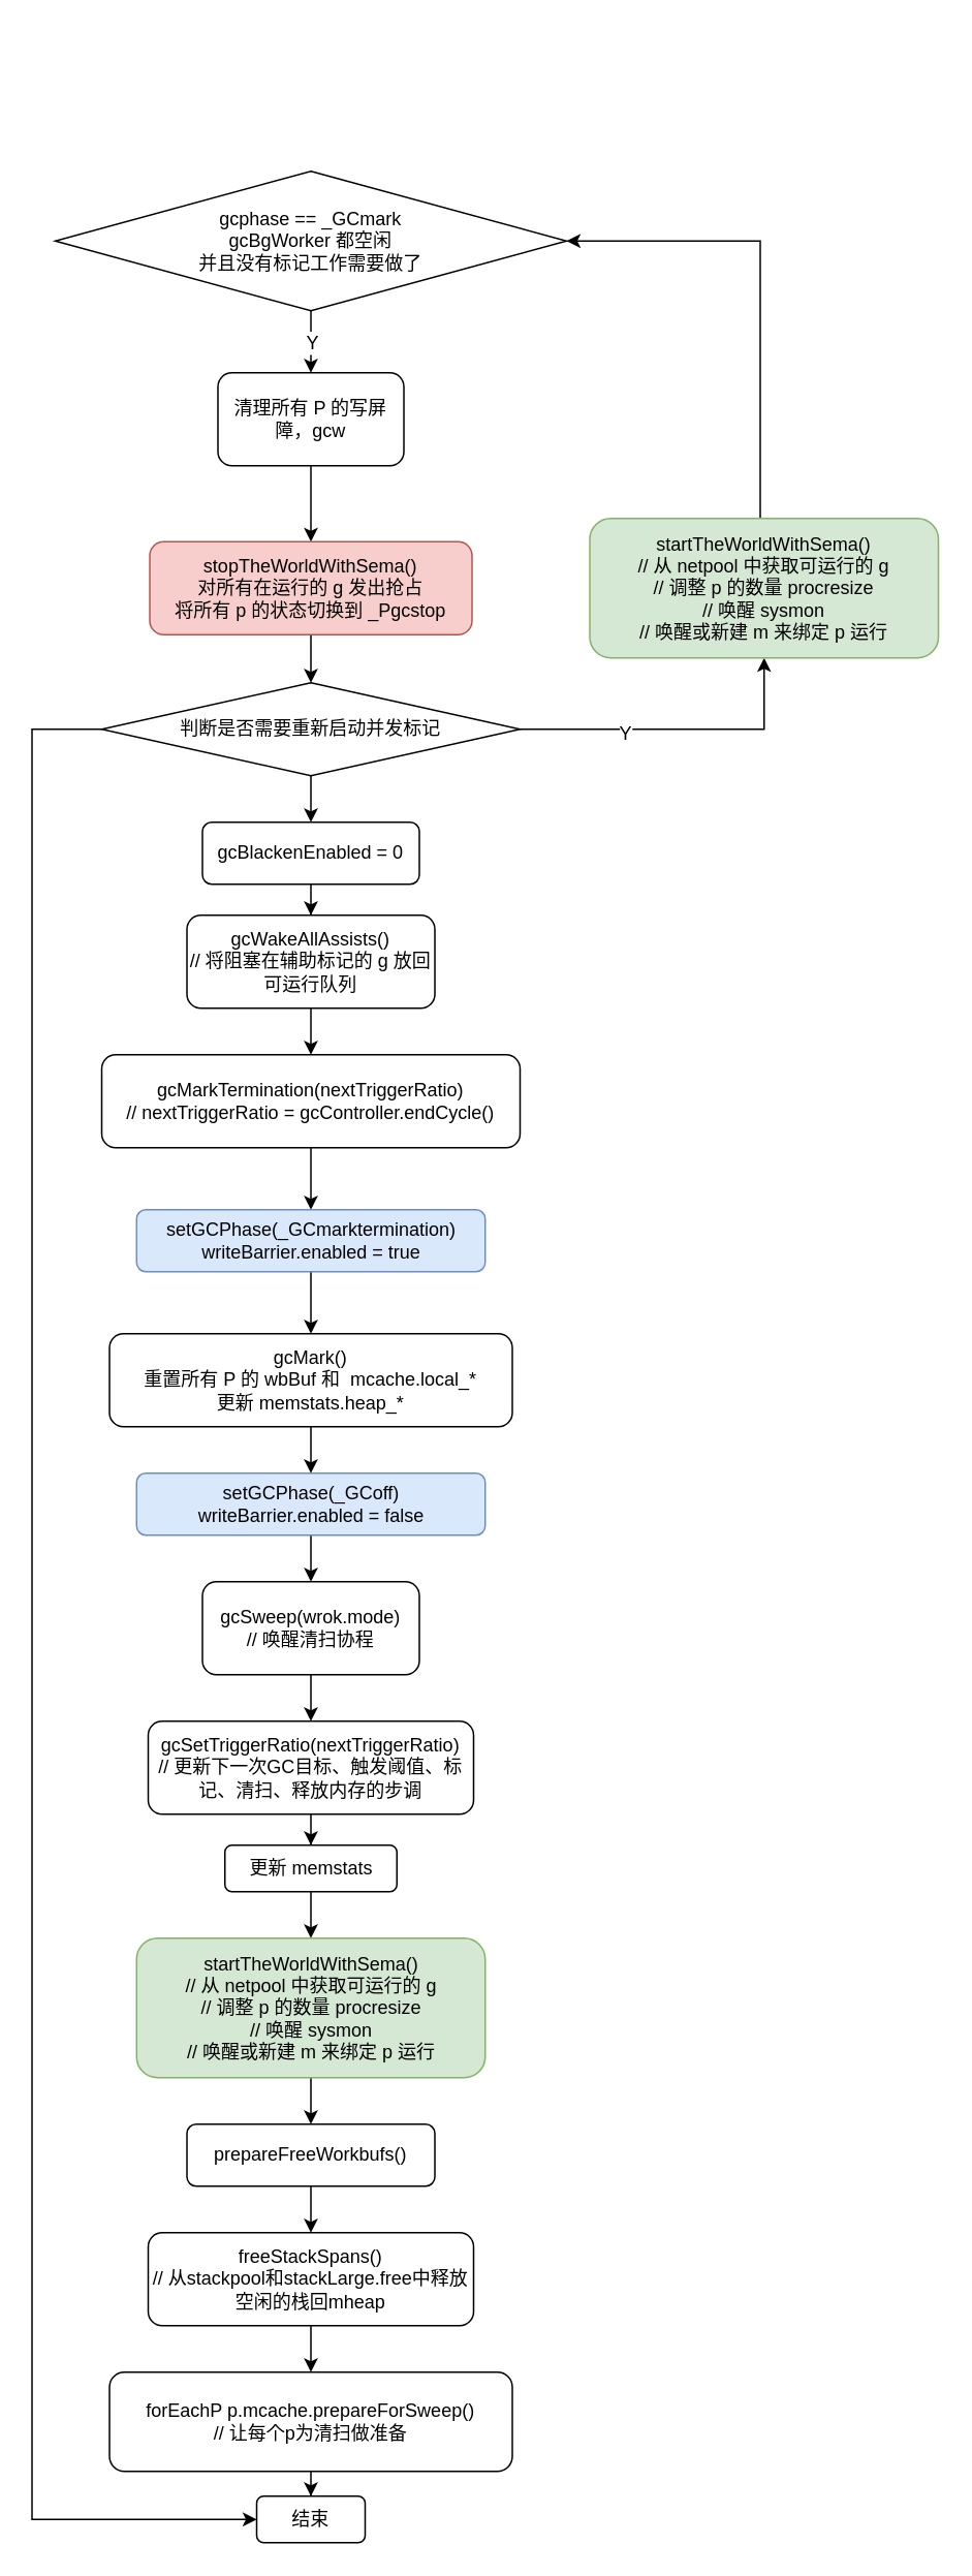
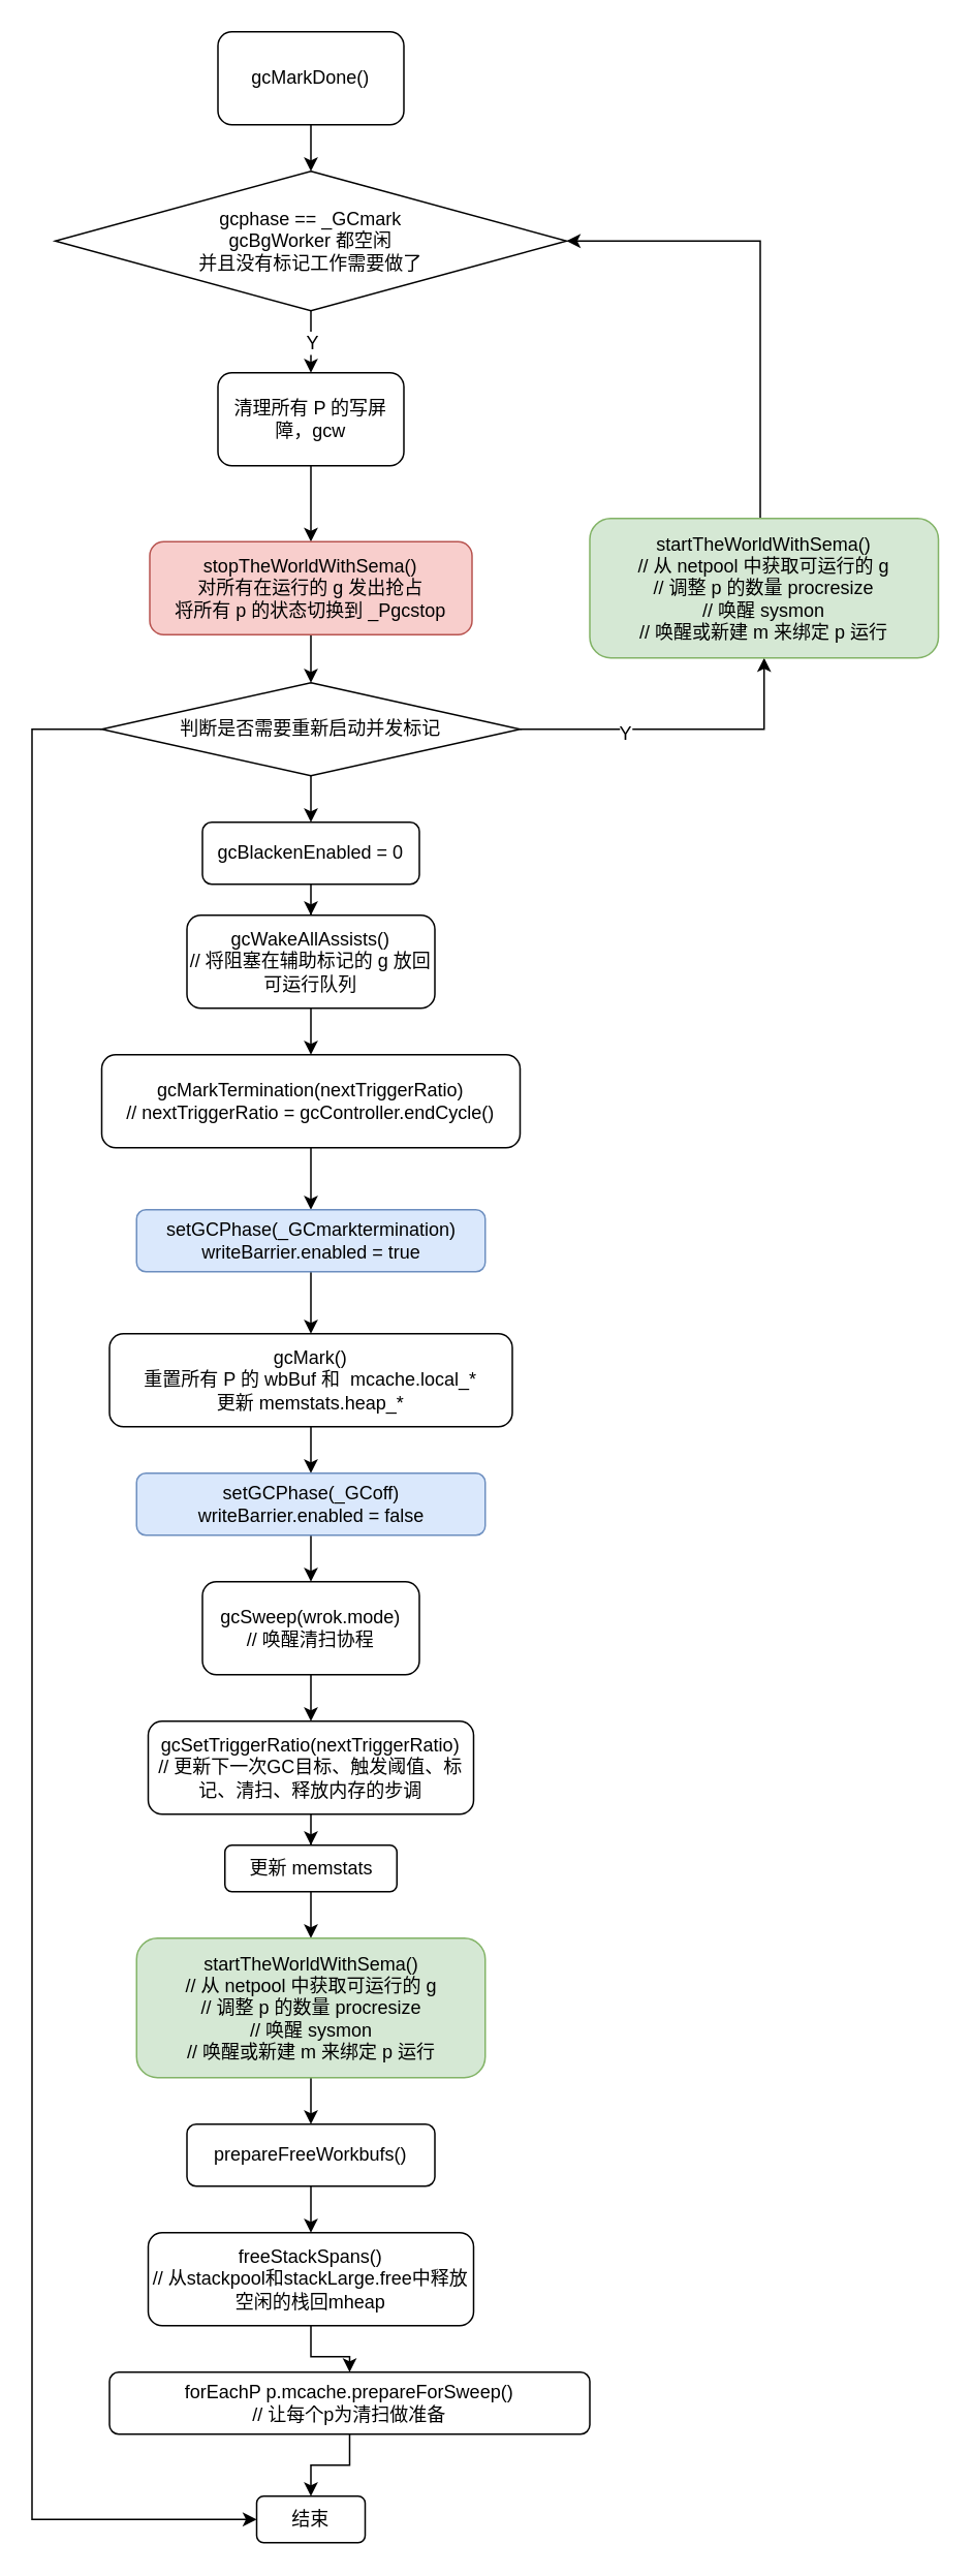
  <mxCell id="0" />
  <mxCell id="1" parent="0" />
+ <mxCell id="2" style="edgeStyle=orthogonalEdgeStyle;rounded=0;orthogonalLoop=1;jettySize=auto;html=1;entryX=0.5;entryY=0;entryDx=0;entryDy=0;" parent="1" source="3" target="6" edge="1"><mxGeometry relative="1" as="geometry" /></mxCell>
+ <mxCell id="3" value="gcMarkDone()" style="rounded=1;whiteSpace=wrap;html=1;" parent="1" vertex="1"><mxGeometry x="140" y="20" width="120" height="60" as="geometry" /></mxCell>
  <mxCell id="4" style="edgeStyle=orthogonalEdgeStyle;rounded=0;orthogonalLoop=1;jettySize=auto;html=1;entryX=0.5;entryY=0;entryDx=0;entryDy=0;" parent="1" source="6" target="8" edge="1"><mxGeometry relative="1" as="geometry" /></mxCell>
  <mxCell id="5" value="Y" style="text;html=1;align=center;verticalAlign=middle;resizable=0;points=[];;labelBackgroundColor=#ffffff;" parent="4" vertex="1" connectable="0"><mxGeometry y="1" relative="1" as="geometry"><mxPoint x="-1" as="offset" /></mxGeometry></mxCell>
  <mxCell id="6" value="gcphase == _GCmark&lt;br&gt;gcBgWorker 都空闲&lt;br&gt;并且没有标记工作需要做了" style="rhombus;whiteSpace=wrap;html=1;" parent="1" vertex="1"><mxGeometry x="35" y="110" width="330" height="90" as="geometry" /></mxCell>
  <mxCell id="7" style="edgeStyle=orthogonalEdgeStyle;rounded=0;orthogonalLoop=1;jettySize=auto;html=1;entryX=0.5;entryY=0;entryDx=0;entryDy=0;" parent="1" source="8" target="10" edge="1"><mxGeometry relative="1" as="geometry" /></mxCell>
  <mxCell id="8" value="&lt;span style=&quot;white-space: normal&quot;&gt;清理所有 P 的写屏障，gcw&lt;/span&gt;" style="rounded=1;whiteSpace=wrap;html=1;" parent="1" vertex="1"><mxGeometry x="140" y="240" width="120" height="60" as="geometry" /></mxCell>
  <mxCell id="9" style="edgeStyle=orthogonalEdgeStyle;rounded=0;orthogonalLoop=1;jettySize=auto;html=1;entryX=0.5;entryY=0;entryDx=0;entryDy=0;" parent="1" source="10" target="15" edge="1"><mxGeometry relative="1" as="geometry" /></mxCell>
  <mxCell id="10" value="stopTheWorldWithSema()&lt;br&gt;对所有在运行的 g 发出抢占&lt;br&gt;将所有 p 的状态切换到 _Pgcstop" style="rounded=1;whiteSpace=wrap;html=1;fillColor=#f8cecc;strokeColor=#b85450;" parent="1" vertex="1"><mxGeometry x="96" y="349" width="208" height="60" as="geometry" /></mxCell>
  <mxCell id="11" style="edgeStyle=orthogonalEdgeStyle;rounded=0;orthogonalLoop=1;jettySize=auto;html=1;" parent="1" source="15" target="17" edge="1"><mxGeometry relative="1" as="geometry" /></mxCell>
  <mxCell id="12" value="Y" style="text;html=1;align=center;verticalAlign=middle;resizable=0;points=[];;labelBackgroundColor=#ffffff;" parent="11" vertex="1" connectable="0"><mxGeometry x="-0.343" y="-2" relative="1" as="geometry"><mxPoint as="offset" /></mxGeometry></mxCell>
  <mxCell id="13" style="edgeStyle=orthogonalEdgeStyle;rounded=0;orthogonalLoop=1;jettySize=auto;html=1;entryX=0.5;entryY=0;entryDx=0;entryDy=0;" parent="1" source="15" target="19" edge="1"><mxGeometry relative="1" as="geometry" /></mxCell>
  <mxCell id="14" style="edgeStyle=orthogonalEdgeStyle;rounded=0;orthogonalLoop=1;jettySize=auto;html=1;entryX=0;entryY=0.5;entryDx=0;entryDy=0;" parent="1" source="15" target="44" edge="1"><mxGeometry relative="1" as="geometry"><Array as="points"><mxPoint x="20" y="470" /><mxPoint x="20" y="1625" /></Array></mxGeometry></mxCell>
  <mxCell id="15" value="&lt;span style=&quot;white-space: normal&quot;&gt;判断是否需要重新启动并发标记&lt;/span&gt;" style="rhombus;whiteSpace=wrap;html=1;" parent="1" vertex="1"><mxGeometry x="65" y="440" width="270" height="60" as="geometry" /></mxCell>
  <mxCell id="16" style="edgeStyle=orthogonalEdgeStyle;rounded=0;orthogonalLoop=1;jettySize=auto;html=1;entryX=1;entryY=0.5;entryDx=0;entryDy=0;" parent="1" source="17" target="6" edge="1"><mxGeometry relative="1" as="geometry"><Array as="points"><mxPoint x="490" y="155" /></Array></mxGeometry></mxCell>
  <mxCell id="17" value="startTheWorldWithSema()&lt;br&gt;// 从 netpool 中获取可运行的 g&lt;br&gt;// 调整 p 的数量 procresize&lt;br&gt;// 唤醒 sysmon&lt;br&gt;// 唤醒或新建 m 来绑定 p 运行" style="rounded=1;whiteSpace=wrap;html=1;fillColor=#d5e8d4;strokeColor=#82b366;" parent="1" vertex="1"><mxGeometry x="380" y="334" width="225" height="90" as="geometry" /></mxCell>
  <mxCell id="18" style="edgeStyle=orthogonalEdgeStyle;rounded=0;orthogonalLoop=1;jettySize=auto;html=1;entryX=0.5;entryY=0;entryDx=0;entryDy=0;" parent="1" source="19" target="20" edge="1"><mxGeometry relative="1" as="geometry" /></mxCell>
  <mxCell id="19" value="gcBlackenEnabled = 0" style="rounded=1;whiteSpace=wrap;html=1;" parent="1" vertex="1"><mxGeometry x="130" y="530" width="140" height="40" as="geometry" /></mxCell>
  <mxCell id="20" value="gcWakeAllAssists()&lt;br&gt;// 将阻塞在辅助标记的 g 放回可运行队列" style="rounded=1;whiteSpace=wrap;html=1;" parent="1" vertex="1"><mxGeometry x="120" y="590" width="160" height="60" as="geometry" /></mxCell>
  <mxCell id="21" style="edgeStyle=orthogonalEdgeStyle;rounded=0;orthogonalLoop=1;jettySize=auto;html=1;entryX=0.5;entryY=0;entryDx=0;entryDy=0;exitX=0.5;exitY=1;exitDx=0;exitDy=0;" parent="1" source="20" target="23" edge="1"><mxGeometry relative="1" as="geometry"><mxPoint x="200" y="740" as="sourcePoint" /></mxGeometry></mxCell>
  <mxCell id="22" style="edgeStyle=orthogonalEdgeStyle;rounded=0;orthogonalLoop=1;jettySize=auto;html=1;entryX=0.5;entryY=0;entryDx=0;entryDy=0;" parent="1" source="23" target="25" edge="1"><mxGeometry relative="1" as="geometry" /></mxCell>
  <mxCell id="23" value="gcMarkTermination(nextTriggerRatio)&lt;br&gt;// nextTriggerRatio = gcController.endCycle()" style="rounded=1;whiteSpace=wrap;html=1;" parent="1" vertex="1"><mxGeometry x="65" y="680" width="270" height="60" as="geometry" /></mxCell>
  <mxCell id="24" style="edgeStyle=orthogonalEdgeStyle;rounded=0;orthogonalLoop=1;jettySize=auto;html=1;" parent="1" source="25" target="27" edge="1"><mxGeometry relative="1" as="geometry" /></mxCell>
  <mxCell id="25" value="setGCPhase(_GCmarktermination)&lt;br&gt;writeBarrier.enabled = true" style="rounded=1;whiteSpace=wrap;html=1;fillColor=#dae8fc;strokeColor=#6c8ebf;" parent="1" vertex="1"><mxGeometry x="87.5" y="780" width="225" height="40" as="geometry" /></mxCell>
  <mxCell id="26" style="edgeStyle=orthogonalEdgeStyle;rounded=0;orthogonalLoop=1;jettySize=auto;html=1;entryX=0.5;entryY=0;entryDx=0;entryDy=0;" parent="1" source="27" target="29" edge="1"><mxGeometry relative="1" as="geometry" /></mxCell>
  <mxCell id="27" value="gcMark()&lt;br&gt;重置所有 P 的 wbBuf 和&amp;nbsp; mcache.local_*&lt;br&gt;更新 memstats.heap_*" style="rounded=1;whiteSpace=wrap;html=1;" parent="1" vertex="1"><mxGeometry x="70" y="860" width="260" height="60" as="geometry" /></mxCell>
  <mxCell id="28" style="edgeStyle=orthogonalEdgeStyle;rounded=0;orthogonalLoop=1;jettySize=auto;html=1;entryX=0.5;entryY=0;entryDx=0;entryDy=0;" parent="1" source="29" target="31" edge="1"><mxGeometry relative="1" as="geometry" /></mxCell>
  <mxCell id="29" value="setGCPhase(_GCoff)&lt;br&gt;writeBarrier.enabled = false" style="rounded=1;whiteSpace=wrap;html=1;fillColor=#dae8fc;strokeColor=#6c8ebf;" parent="1" vertex="1"><mxGeometry x="87.5" y="950" width="225" height="40" as="geometry" /></mxCell>
  <mxCell id="30" style="edgeStyle=orthogonalEdgeStyle;rounded=0;orthogonalLoop=1;jettySize=auto;html=1;entryX=0.5;entryY=0;entryDx=0;entryDy=0;" parent="1" source="31" target="33" edge="1"><mxGeometry relative="1" as="geometry" /></mxCell>
  <mxCell id="31" value="gcSweep(wrok.mode)&lt;br&gt;// 唤醒清扫协程" style="rounded=1;whiteSpace=wrap;html=1;" parent="1" vertex="1"><mxGeometry x="130" y="1020" width="140" height="60" as="geometry" /></mxCell>
  <mxCell id="32" style="edgeStyle=orthogonalEdgeStyle;rounded=0;orthogonalLoop=1;jettySize=auto;html=1;entryX=0.5;entryY=0;entryDx=0;entryDy=0;" parent="1" source="33" target="35" edge="1"><mxGeometry relative="1" as="geometry" /></mxCell>
  <mxCell id="33" value="gcSetTriggerRatio(nextTriggerRatio)&lt;br&gt;// 更新下一次GC目标、触发阈值、标记、清扫、释放内存的步调" style="rounded=1;whiteSpace=wrap;html=1;" parent="1" vertex="1"><mxGeometry x="95" y="1110" width="210" height="60" as="geometry" /></mxCell>
  <mxCell id="34" style="edgeStyle=orthogonalEdgeStyle;rounded=0;orthogonalLoop=1;jettySize=auto;html=1;entryX=0.5;entryY=0;entryDx=0;entryDy=0;" parent="1" source="35" target="37" edge="1"><mxGeometry relative="1" as="geometry" /></mxCell>
  <mxCell id="35" value="更新 memstats" style="rounded=1;whiteSpace=wrap;html=1;" parent="1" vertex="1"><mxGeometry x="144.5" y="1190" width="111" height="30" as="geometry" /></mxCell>
  <mxCell id="36" style="edgeStyle=orthogonalEdgeStyle;rounded=0;orthogonalLoop=1;jettySize=auto;html=1;entryX=0.5;entryY=0;entryDx=0;entryDy=0;" parent="1" source="37" target="41" edge="1"><mxGeometry relative="1" as="geometry" /></mxCell>
  <mxCell id="37" value="startTheWorldWithSema()&lt;br&gt;// 从 netpool 中获取可运行的 g&lt;br&gt;// 调整 p 的数量 procresize&lt;br&gt;// 唤醒 sysmon&lt;br&gt;// 唤醒或新建 m 来绑定 p 运行" style="rounded=1;whiteSpace=wrap;html=1;fillColor=#d5e8d4;strokeColor=#82b366;" parent="1" vertex="1"><mxGeometry x="87.5" y="1250" width="225" height="90" as="geometry" /></mxCell>
  <mxCell id="38" style="edgeStyle=orthogonalEdgeStyle;rounded=0;orthogonalLoop=1;jettySize=auto;html=1;entryX=0.5;entryY=0;entryDx=0;entryDy=0;" parent="1" source="39" target="43" edge="1"><mxGeometry relative="1" as="geometry" /></mxCell>
  <mxCell id="39" value="freeStackSpans()&lt;br&gt;// 从stackpool和stackLarge.free中释放空闲的栈回mheap" style="rounded=1;whiteSpace=wrap;html=1;" parent="1" vertex="1"><mxGeometry x="95" y="1440" width="210" height="60" as="geometry" /></mxCell>
  <mxCell id="40" style="edgeStyle=orthogonalEdgeStyle;rounded=0;orthogonalLoop=1;jettySize=auto;html=1;entryX=0.5;entryY=0;entryDx=0;entryDy=0;" parent="1" source="41" target="39" edge="1"><mxGeometry relative="1" as="geometry" /></mxCell>
  <mxCell id="41" value="&lt;span style=&quot;white-space: normal&quot;&gt;prepareFreeWorkbufs()&lt;/span&gt;" style="rounded=1;whiteSpace=wrap;html=1;" parent="1" vertex="1"><mxGeometry x="120" y="1370" width="160" height="40" as="geometry" /></mxCell>
  <mxCell id="42" style="edgeStyle=orthogonalEdgeStyle;rounded=0;orthogonalLoop=1;jettySize=auto;html=1;entryX=0.5;entryY=0;entryDx=0;entryDy=0;" parent="1" source="43" target="44" edge="1"><mxGeometry relative="1" as="geometry" /></mxCell>
- <mxCell id="43" value="&lt;span style=&quot;white-space: normal&quot;&gt;forEachP p.mcache.prepareForSweep()&lt;br&gt;// 让每个p为清扫做准备&lt;br&gt;&lt;/span&gt;" style="rounded=1;whiteSpace=wrap;html=1;" parent="1" vertex="1"><mxGeometry x="70" y="1530" width="260" height="64" as="geometry" /></mxCell>
+ <mxCell id="43" value="&lt;span style=&quot;white-space: normal&quot;&gt;forEachP p.mcache.prepareForSweep()&lt;br&gt;// 让每个p为清扫做准备&lt;br&gt;&lt;/span&gt;" style="rounded=1;whiteSpace=wrap;html=1;" parent="1" vertex="1"><mxGeometry x="70" y="1530" width="310" height="40" as="geometry" /></mxCell>
  <mxCell id="44" value="结束" style="rounded=1;whiteSpace=wrap;html=1;" parent="1" vertex="1"><mxGeometry x="165" y="1610" width="70" height="30" as="geometry" /></mxCell>
